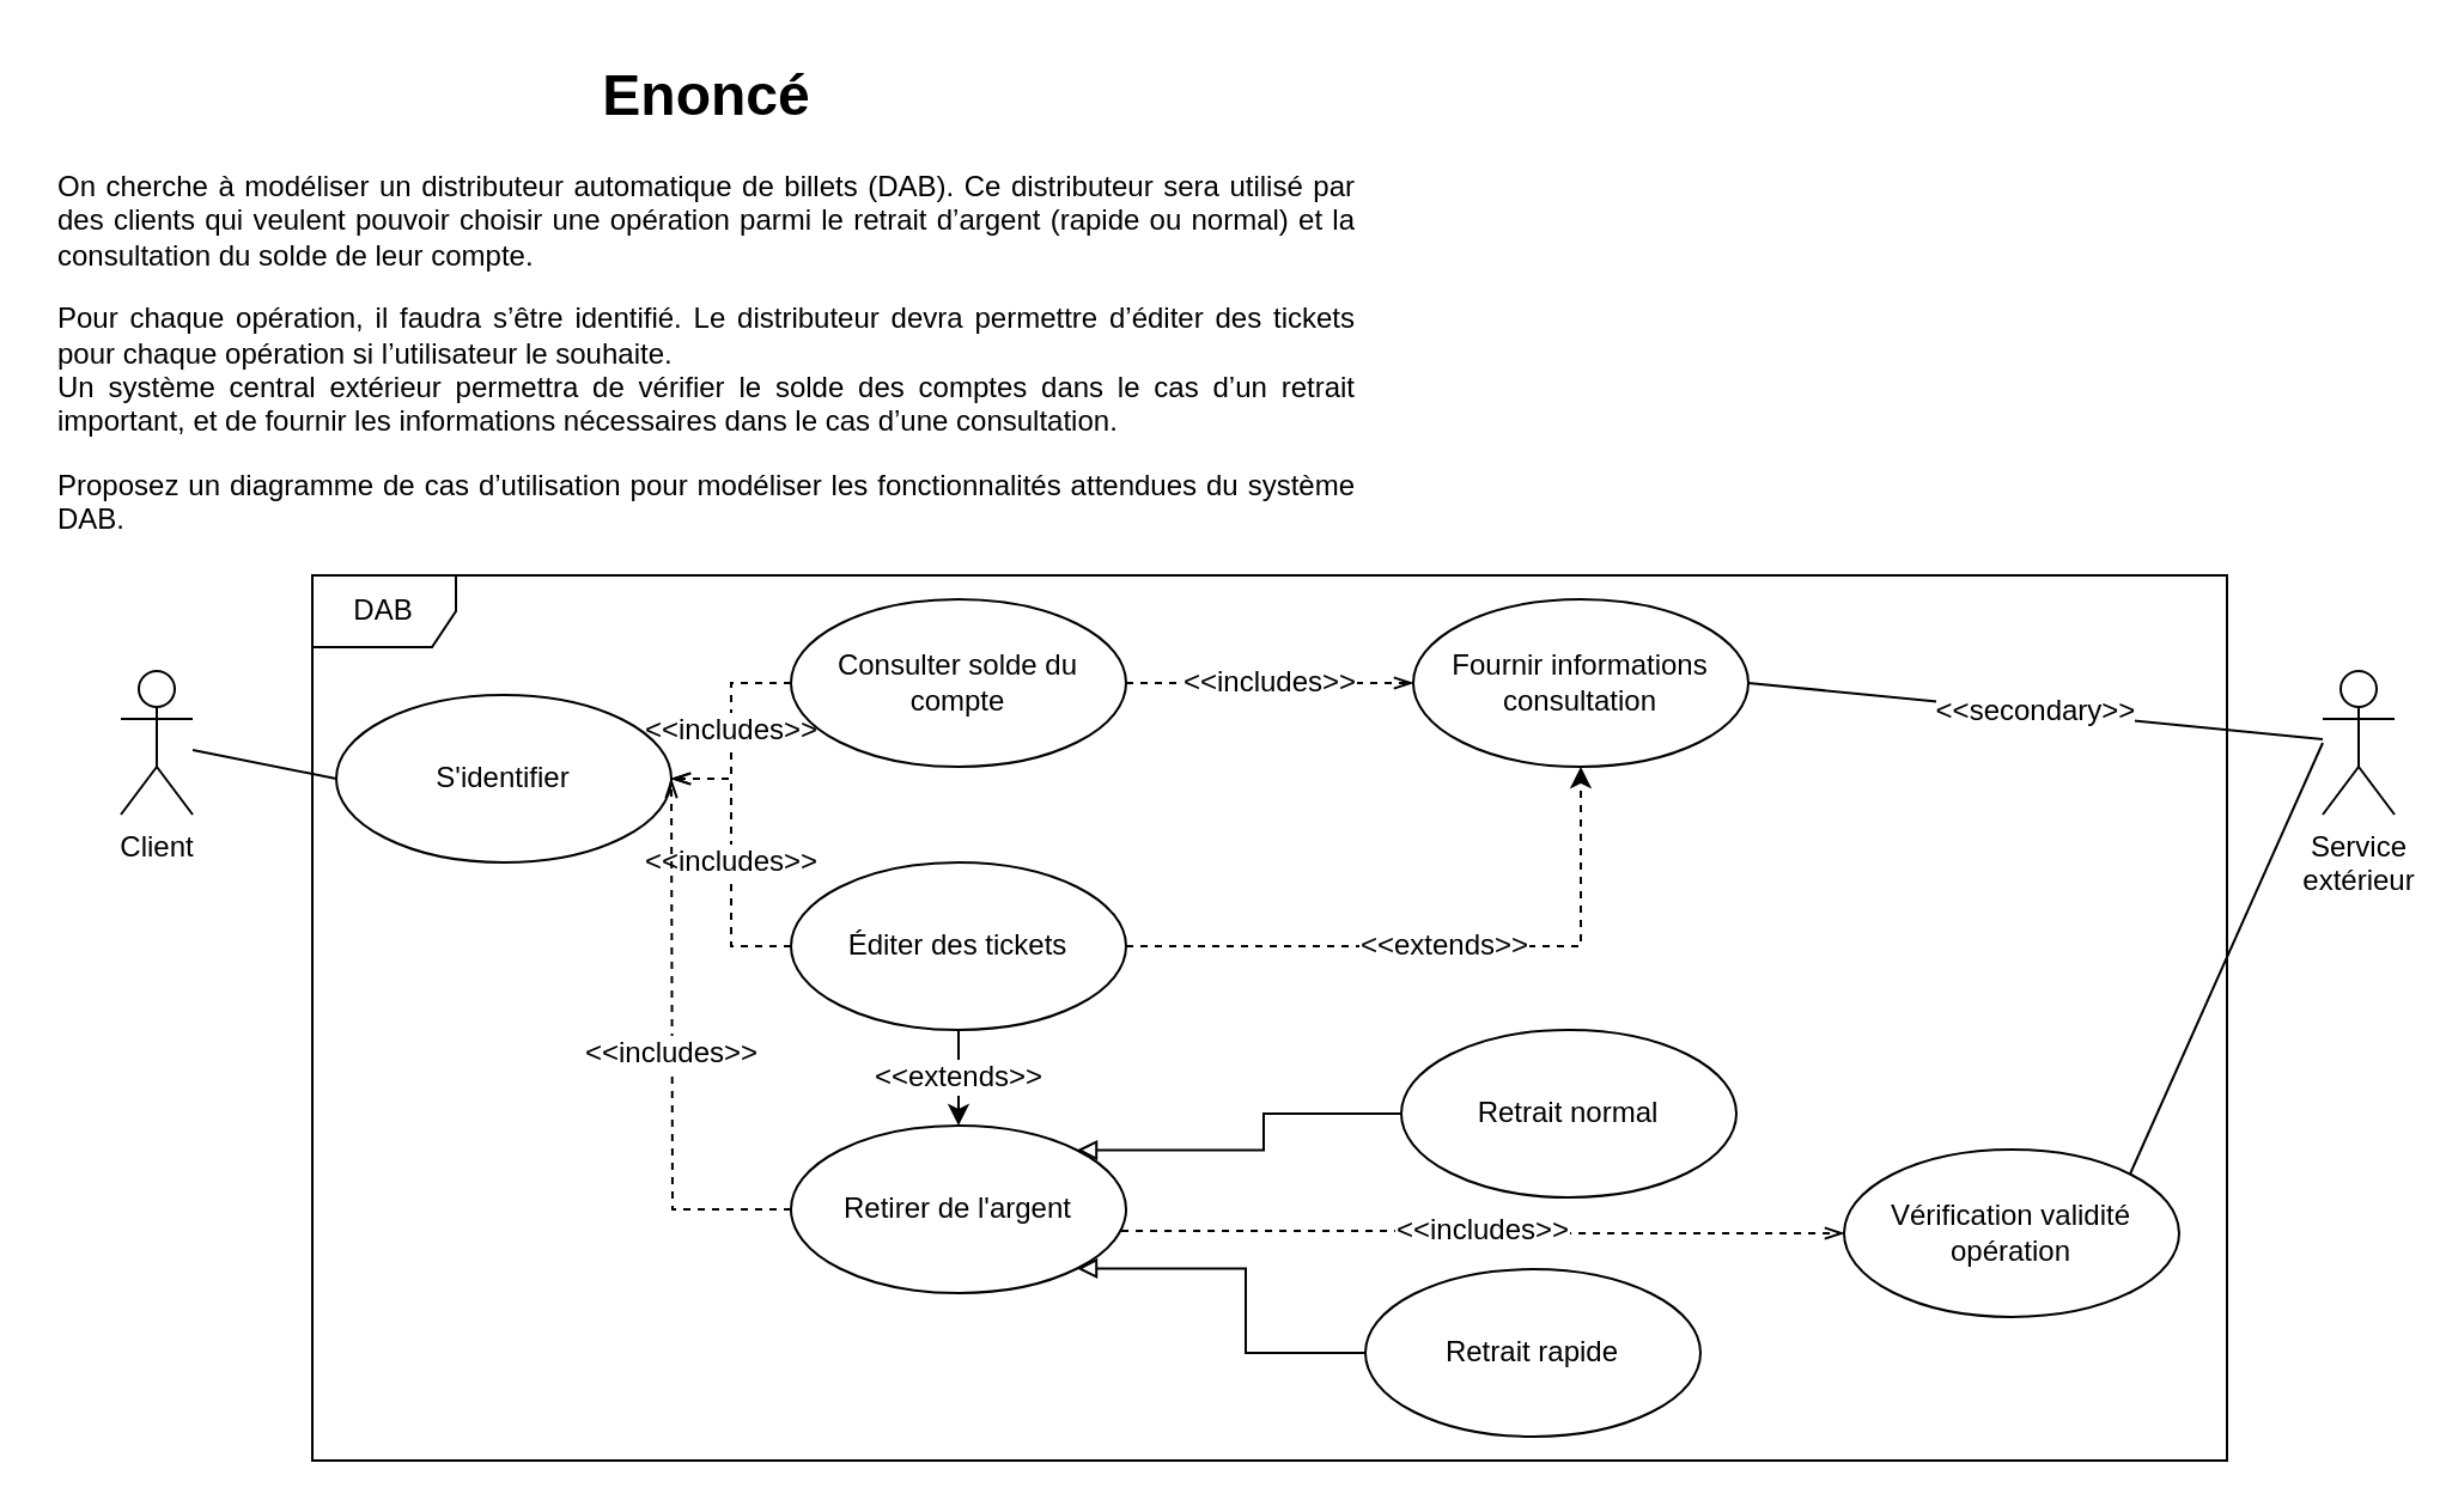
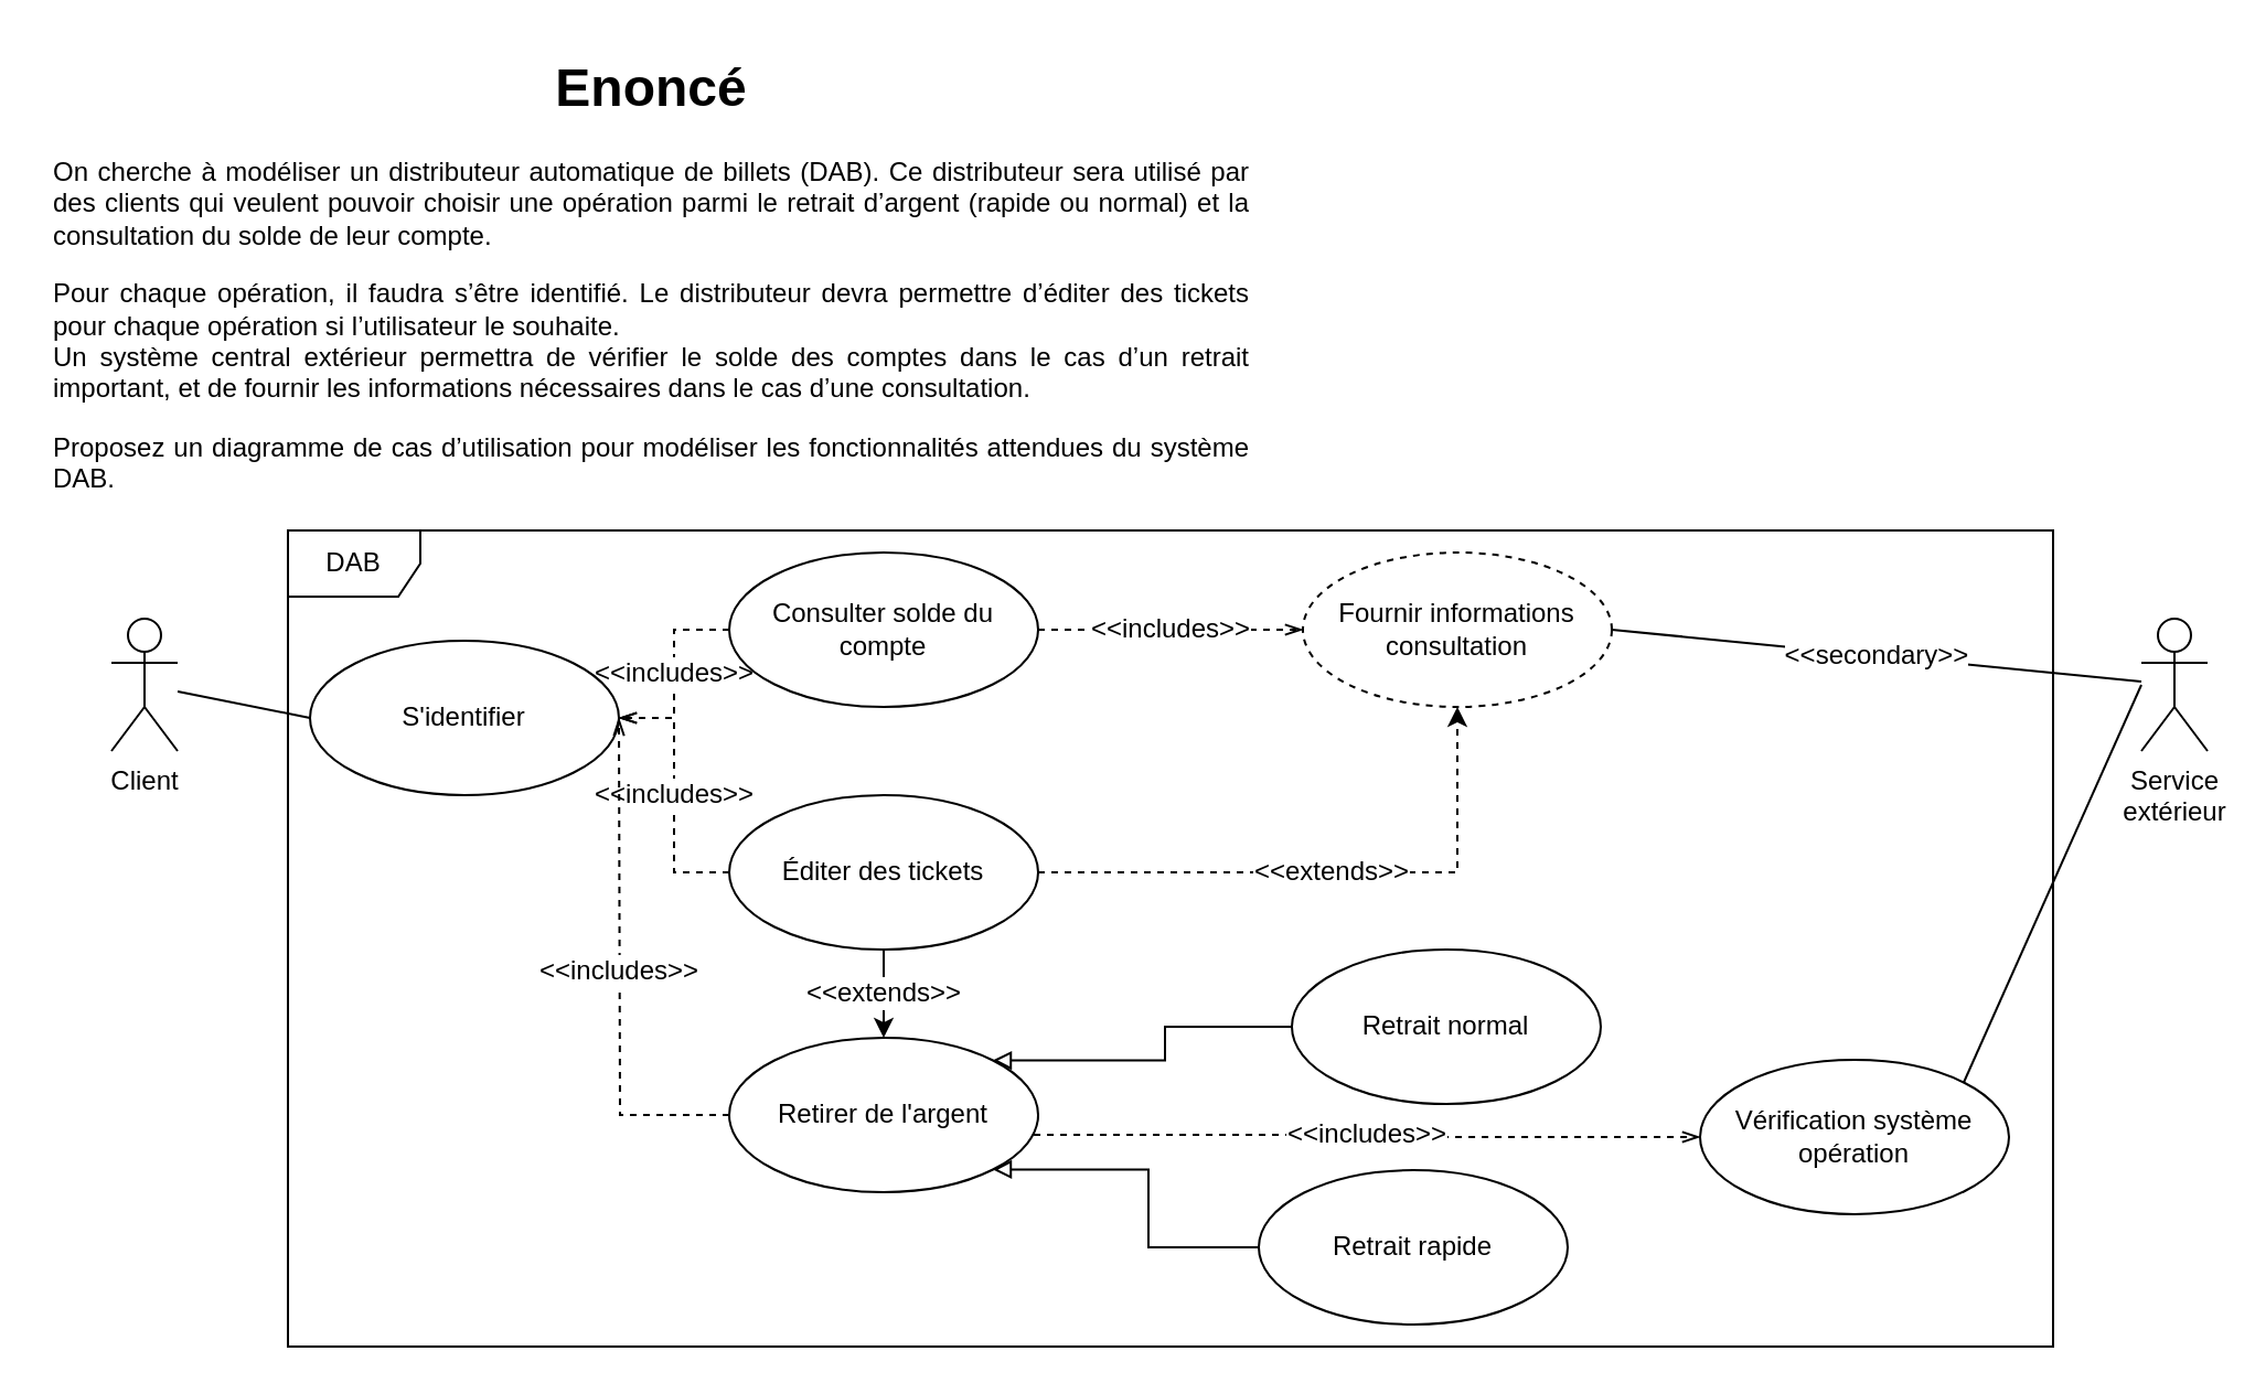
  <mxCell id="0" />
  <mxCell id="1" parent="0" />
  <mxCell id="2" value="&lt;h1&gt;Enoncé&lt;/h1&gt;&lt;p align=&quot;justify&quot;&gt;On cherche à modéliser un distributeur automatique de billets (DAB). Ce distributeur sera utilisé par des clients qui veulent pouvoir choisir une opération parmi le retrait d’argent (rapide ou normal) et la consultation du solde de leur compte.&lt;br&gt;&lt;/p&gt;&lt;p align=&quot;justify&quot;&gt;Pour chaque opération, il faudra s’être identifié. Le distributeur devra permettre d’éditer des tickets pour chaque opération si l’utilisateur le souhaite.&lt;br&gt;Un système central extérieur permettra de vérifier le solde des comptes dans le cas d’un retrait important, et de fournir les informations nécessaires dans le cas d’une consultation.&lt;br&gt;&lt;/p&gt;&lt;p align=&quot;justify&quot;&gt;Proposez un diagramme de cas d’utilisation pour modéliser les fonctionnalités attendues du système DAB.&lt;/p&gt;" style="text;html=1;strokeColor=none;fillColor=none;spacing=5;spacingTop=-20;whiteSpace=wrap;overflow=hidden;rounded=0;fontSize=12;align=center;" vertex="1" parent="1"><mxGeometry x="20" y="20" width="550" height="210" as="geometry" /></mxCell>
  <mxCell id="3" value="DAB" style="shape=umlFrame;whiteSpace=wrap;html=1;fontSize=12;align=center;" vertex="1" parent="1"><mxGeometry x="130" y="240" width="800" height="370" as="geometry" /></mxCell>
  <mxCell id="4" value="Client" style="shape=umlActor;verticalLabelPosition=bottom;verticalAlign=top;html=1;fontSize=12;align=center;" vertex="1" parent="1"><mxGeometry x="50" y="280" width="30" height="60" as="geometry" /></mxCell>
  <mxCell id="5" value="&amp;lt;&amp;lt;extends&amp;gt;&amp;gt;" style="edgeStyle=orthogonalEdgeStyle;rounded=0;orthogonalLoop=1;jettySize=auto;html=1;endArrow=classic;endFill=1;fontSize=12;dashed=1;" edge="1" parent="1" source="7" target="22"><mxGeometry relative="1" as="geometry" /></mxCell>
  <mxCell id="6" value="&amp;lt;&amp;lt;extends&amp;gt;&amp;gt;" style="edgeStyle=orthogonalEdgeStyle;rounded=0;orthogonalLoop=1;jettySize=auto;html=1;dashed=0;endArrow=classic;endFill=1;fontSize=12;" edge="1" parent="1" source="7" target="9"><mxGeometry relative="1" as="geometry" /></mxCell>
  <mxCell id="7" value="Éditer des tickets" style="ellipse;whiteSpace=wrap;html=1;fontSize=12;align=center;" vertex="1" parent="1"><mxGeometry x="330" y="360" width="140" height="70" as="geometry" /></mxCell>
  <mxCell id="8" value="Service&lt;br&gt;extérieur" style="shape=umlActor;verticalLabelPosition=bottom;verticalAlign=top;html=1;fontSize=12;align=center;" vertex="1" parent="1"><mxGeometry x="970" y="280" width="30" height="60" as="geometry" /></mxCell>
  <mxCell id="9" value="Retirer de l'argent" style="ellipse;whiteSpace=wrap;html=1;fontSize=12;align=center;" vertex="1" parent="1"><mxGeometry x="330" y="470" width="140" height="70" as="geometry" /></mxCell>
  <mxCell id="10" value="" style="edgeStyle=orthogonalEdgeStyle;rounded=0;orthogonalLoop=1;jettySize=auto;html=1;endArrow=block;endFill=0;fontSize=12;entryX=1;entryY=1;entryDx=0;entryDy=0;" edge="1" parent="1" source="11" target="9"><mxGeometry relative="1" as="geometry" /></mxCell>
  <mxCell id="11" value="Retrait rapide" style="ellipse;whiteSpace=wrap;html=1;fontSize=12;align=center;" vertex="1" parent="1"><mxGeometry x="570" y="530" width="140" height="70" as="geometry" /></mxCell>
  <mxCell id="12" value="" style="edgeStyle=orthogonalEdgeStyle;rounded=0;orthogonalLoop=1;jettySize=auto;html=1;endArrow=block;endFill=0;fontSize=12;entryX=1;entryY=0;entryDx=0;entryDy=0;" edge="1" parent="1" source="14" target="9"><mxGeometry relative="1" as="geometry" /></mxCell>
  <mxCell id="13" value="&amp;lt;&amp;lt;includes&amp;gt;&amp;gt;" style="edgeStyle=orthogonalEdgeStyle;rounded=0;orthogonalLoop=1;jettySize=auto;html=1;endArrow=openThin;endFill=0;fontSize=12;dashed=1;exitX=0.986;exitY=0.629;exitDx=0;exitDy=0;exitPerimeter=0;" edge="1" parent="1" source="9" target="21"><mxGeometry relative="1" as="geometry" /></mxCell>
  <mxCell id="14" value="Retrait normal" style="ellipse;whiteSpace=wrap;html=1;fontSize=12;align=center;" vertex="1" parent="1"><mxGeometry x="585" y="430" width="140" height="70" as="geometry" /></mxCell>
  <mxCell id="15" value="&amp;lt;&amp;lt;includes&amp;gt;&amp;gt;" style="edgeStyle=orthogonalEdgeStyle;rounded=0;orthogonalLoop=1;jettySize=auto;html=1;endArrow=openThin;endFill=0;fontSize=12;dashed=1;" edge="1" parent="1" source="17" target="18"><mxGeometry relative="1" as="geometry" /></mxCell>
  <mxCell id="16" value="&amp;lt;&amp;lt;includes&amp;gt;&amp;gt;" style="edgeStyle=orthogonalEdgeStyle;rounded=0;orthogonalLoop=1;jettySize=auto;html=1;endArrow=openThin;endFill=0;fontSize=12;dashed=1;" edge="1" parent="1" source="17" target="22"><mxGeometry relative="1" as="geometry" /></mxCell>
  <mxCell id="17" value="Consulter solde du&lt;br&gt;compte" style="ellipse;whiteSpace=wrap;html=1;fontSize=12;align=center;" vertex="1" parent="1"><mxGeometry x="330" y="250" width="140" height="70" as="geometry" /></mxCell>
  <mxCell id="18" value="S'identifier" style="ellipse;whiteSpace=wrap;html=1;fontSize=12;align=center;" vertex="1" parent="1"><mxGeometry x="140" y="290" width="140" height="70" as="geometry" /></mxCell>
  <mxCell id="19" value="&amp;lt;&amp;lt;includes&amp;gt;&amp;gt;" style="edgeStyle=orthogonalEdgeStyle;rounded=0;orthogonalLoop=1;jettySize=auto;html=1;endArrow=openThin;endFill=0;fontSize=12;entryX=1;entryY=0.5;entryDx=0;entryDy=0;exitX=0;exitY=0.5;exitDx=0;exitDy=0;dashed=1;" edge="1" parent="1" source="7" target="18"><mxGeometry relative="1" as="geometry"><mxPoint x="300" y="430" as="sourcePoint" /><mxPoint x="250" y="470" as="targetPoint" /></mxGeometry></mxCell>
  <mxCell id="20" value="&amp;lt;&amp;lt;includes&amp;gt;&amp;gt;" style="edgeStyle=orthogonalEdgeStyle;rounded=0;orthogonalLoop=1;jettySize=auto;html=1;endArrow=openThin;endFill=0;fontSize=12;entryX=1;entryY=0.5;entryDx=0;entryDy=0;exitX=0;exitY=0.5;exitDx=0;exitDy=0;dashed=1;" edge="1" parent="1" source="9"><mxGeometry relative="1" as="geometry"><mxPoint x="330" y="375" as="sourcePoint" /><mxPoint x="280" y="325" as="targetPoint" /></mxGeometry></mxCell>
- <mxCell id="21" value="Vérification validité&lt;br&gt;opération" style="ellipse;whiteSpace=wrap;html=1;fontSize=12;align=center;" vertex="1" parent="1"><mxGeometry x="770" y="480" width="140" height="70" as="geometry" /></mxCell>
- <mxCell id="22" value="Fournir informations&lt;br&gt;consultation" style="ellipse;whiteSpace=wrap;html=1;fontSize=12;align=center;" vertex="1" parent="1"><mxGeometry x="590" y="250" width="140" height="70" as="geometry" /></mxCell>
+ <mxCell id="21" value="Vérification système&lt;br&gt;opération" style="ellipse;whiteSpace=wrap;html=1;fontSize=12;align=center;" vertex="1" parent="1"><mxGeometry x="770" y="480" width="140" height="70" as="geometry" /></mxCell>
+ <mxCell id="22" value="Fournir informations&lt;br&gt;consultation" style="ellipse;whiteSpace=wrap;html=1;fontSize=12;align=center;dashed=1;" vertex="1" parent="1"><mxGeometry x="590" y="250" width="140" height="70" as="geometry" /></mxCell>
  <mxCell id="23" value="" style="endArrow=none;html=1;fontSize=12;exitX=0;exitY=0.5;exitDx=0;exitDy=0;" edge="1" parent="1" source="18" target="4"><mxGeometry width="50" height="50" relative="1" as="geometry"><mxPoint x="510" y="440" as="sourcePoint" /><mxPoint x="560" y="390" as="targetPoint" /></mxGeometry></mxCell>
  <mxCell id="24" value="&amp;lt;&amp;lt;secondary&amp;gt;&amp;gt;" style="endArrow=none;html=1;fontSize=12;exitX=1;exitY=0.5;exitDx=0;exitDy=0;" edge="1" parent="1" source="22" target="8"><mxGeometry width="50" height="50" relative="1" as="geometry"><mxPoint x="510" y="440" as="sourcePoint" /><mxPoint x="560" y="390" as="targetPoint" /></mxGeometry></mxCell>
  <mxCell id="25" value="" style="endArrow=none;html=1;fontSize=12;exitX=1;exitY=0;exitDx=0;exitDy=0;" edge="1" parent="1" source="21"><mxGeometry width="50" height="50" relative="1" as="geometry"><mxPoint x="700" y="336.27" as="sourcePoint" /><mxPoint x="970" y="310" as="targetPoint" /></mxGeometry></mxCell>
